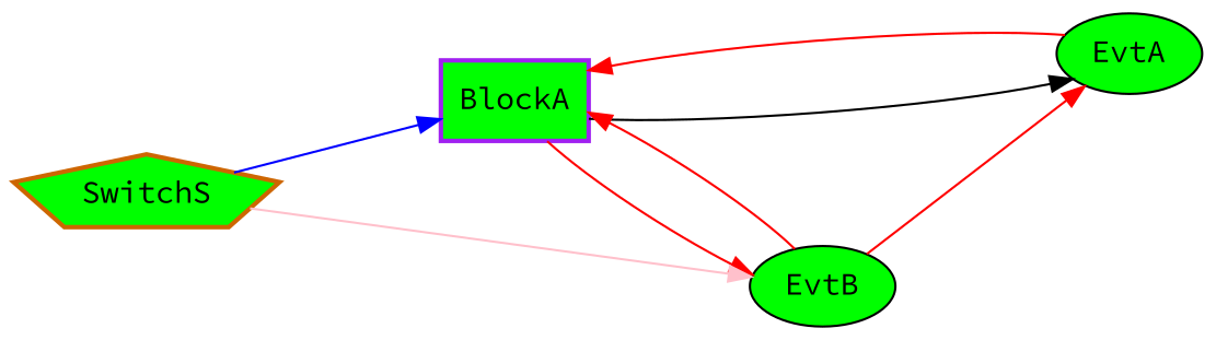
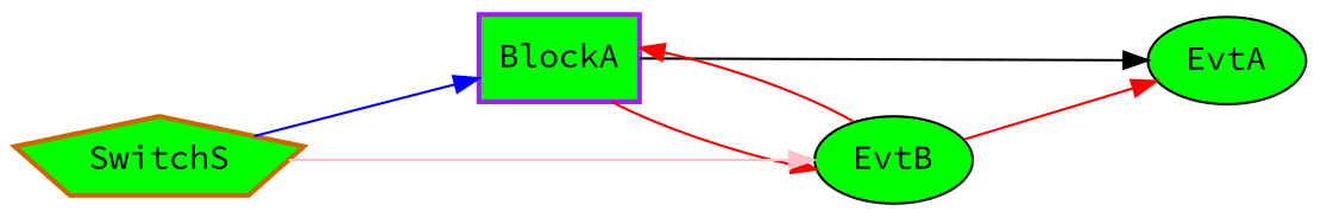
  digraph {
    fontname="Source Code Pro"
    mindist=1.0
    nodesep=0.6
    rankdir=LR
    ranksep=1.0
    root=Demo
    node [beamproc=undefined bpentry=false bpexit=false color=black cpu=0 fillcolor=green flags="0x00000102" fontname="Source Code Pro" patentry=false patexit=false pattern=A shape=oval style=filled type=tmsg toffs=0]
    edge [color=red fontname="Source Code Pro" type=defdst]
    BlockA [color=purple flags="0x00108107" patexit=true penwidth=2 qhi=false qil=false qlo=true shape=rectangle tperiod=100000000 type=block toffs=""]
    EvtA [beamin=0 bpcstart=0 bpid=8 evtno=0 fid=1 gid=5 par="0x0000000000000001" reqnobeam=0 sid=2 tef=0 vacc=0]
    EvtB [beamin=0 bpcstart=0 bpid=8 evtno=0 fid=1 gid=5 par="0x0000000000000002" reqnobeam=0 sid=2 tef=0 vacc=0]
    SwitchS [color=darkorange3 flags="0x00002112" patentry=true penwidth=2 shape=pentagon type=switch]
    BlockA -> EvtA [color=black type=altdst]
    BlockA -> EvtB
-   EvtA -> BlockA
    EvtB -> BlockA
    EvtB -> EvtA
    SwitchS -> BlockA [color=blue type=target]
    SwitchS -> EvtB [color=pink type=switchdst]
  }
